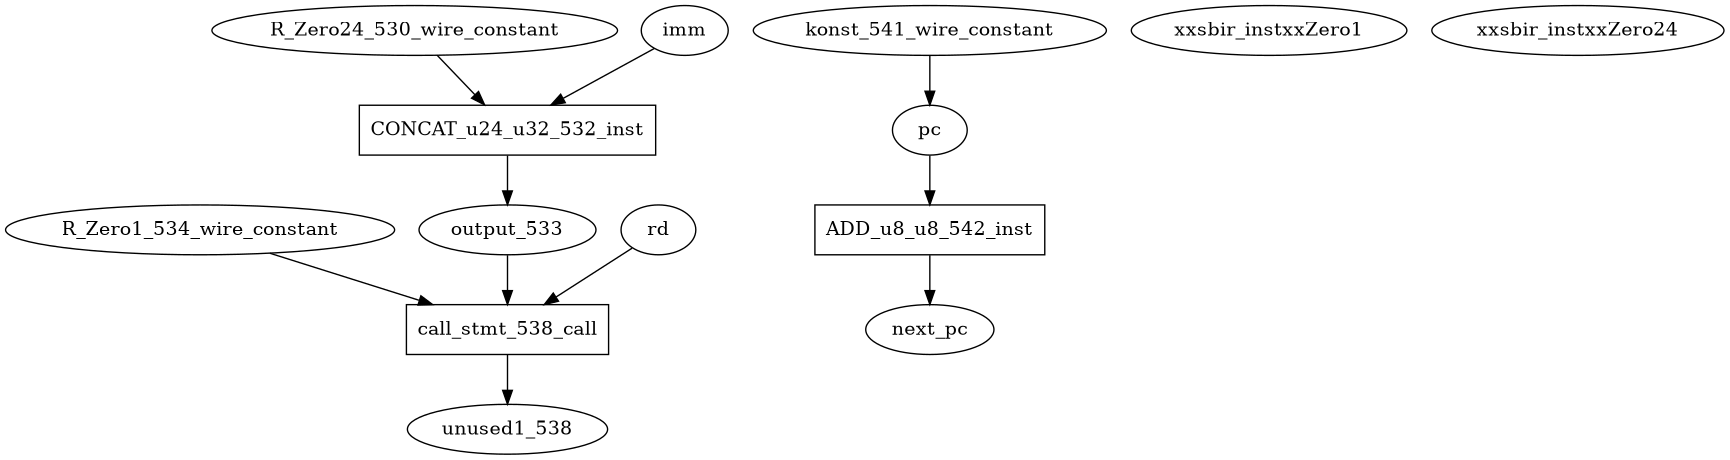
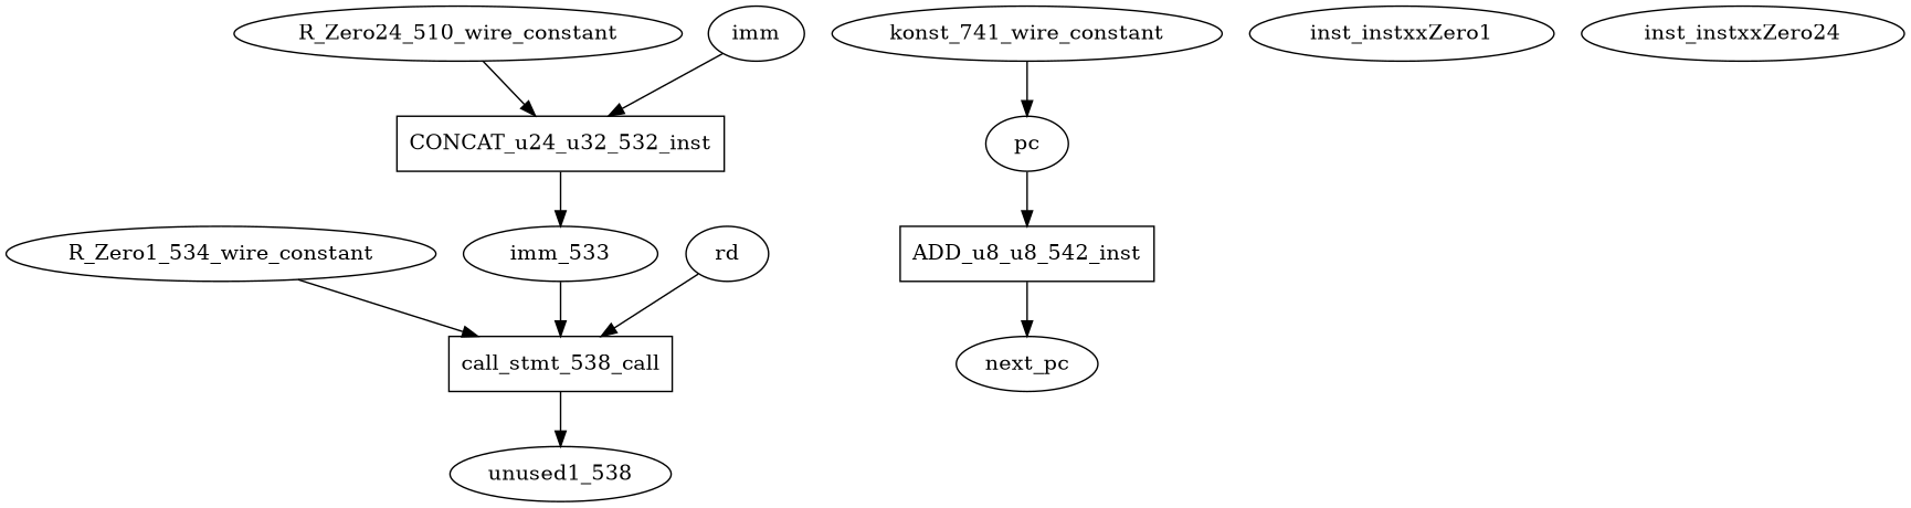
  digraph {
    node [shape=ellipse]
    call_stmt_538_call [shape=rectangle]
    R_Zero1_534_wire_constant
    unused1_538
    CONCAT_u24_u32_532_inst [shape=rectangle]
-   R_Zero24_530_wire_constant
-   output_533
+   R_Zero24_530_wire_constant [label=R_Zero24_510_wire_constant]
+   output_533 [label=imm_533]
    pc [shape=""]
-   konst_541_wire_constant
+   konst_541_wire_constant [label=konst_741_wire_constant]
    ADD_u8_u8_542_inst [shape=rectangle]
    next_pc [shape=""]
-   xxsbir_instxxZero1
-   xxsbir_instxxZero24
+   xxsbir_instxxZero1 [label=inst_instxxZero1]
+   xxsbir_instxxZero24 [label=inst_instxxZero24]
    imm [shape=""]
    rd [shape=""]
    call_stmt_538_call -> unused1_538
    R_Zero1_534_wire_constant -> call_stmt_538_call
    CONCAT_u24_u32_532_inst -> output_533
    R_Zero24_530_wire_constant -> CONCAT_u24_u32_532_inst
    output_533 -> call_stmt_538_call
    pc -> ADD_u8_u8_542_inst
    konst_541_wire_constant -> pc
    ADD_u8_u8_542_inst -> next_pc
    imm -> CONCAT_u24_u32_532_inst
    rd -> call_stmt_538_call
  }
